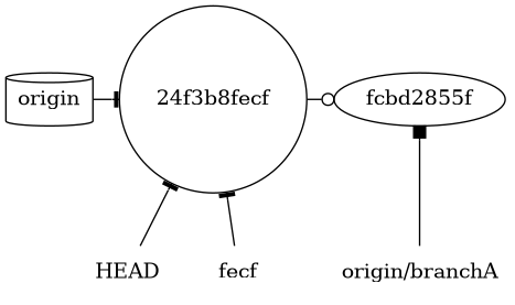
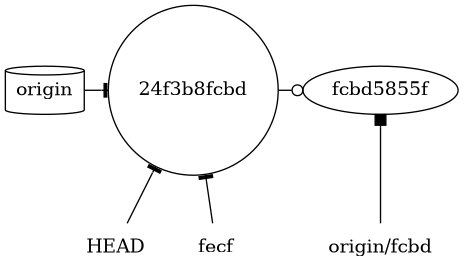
  digraph {
    rankdir=BT
    node [shape=none]
    edge [arrowhead=tee]
    n1 [label=origin shape=cylinder]
-   "24f3b8fecf" [shape=circle]
-   fcbd2855f [shape=ellipse]
+   "24f3b8fecf" [shape=circle label="24f3b8fcbd"]
+   fcbd2855f [shape=ellipse label=fcbd5855f]
    HEAD
    n5 [label=fecf]
-   "origin/branchA"
+   "origin/branchA" [label="origin/fcbd"]
    subgraph sub_1 {
      rank=max
      n1
      "24f3b8fecf"
      fcbd2855f
    }
    subgraph sub_2 {
      rank=min
      HEAD
      n5
      "origin/branchA"
    }
    n1 -> "24f3b8fecf"
    "24f3b8fecf" -> fcbd2855f [arrowhead=odot]
    HEAD -> "24f3b8fecf"
    n5 -> "24f3b8fecf"
    "origin/branchA" -> fcbd2855f [arrowhead=box]
  }
